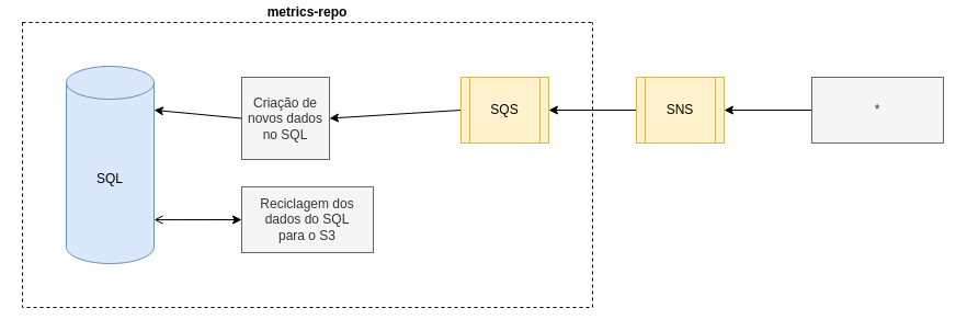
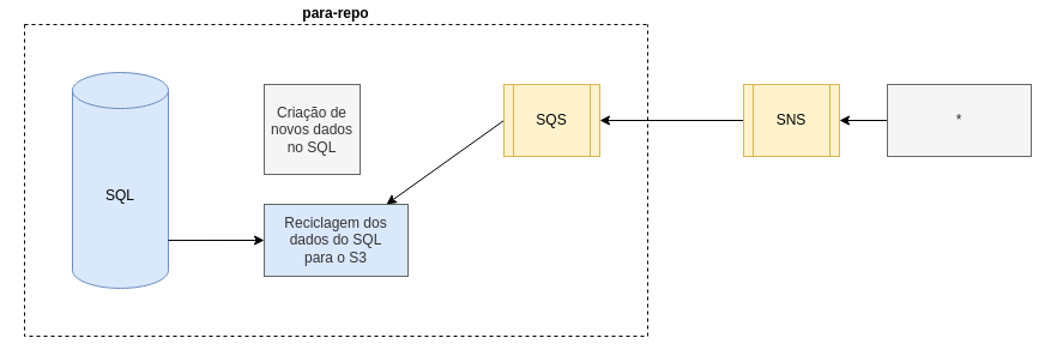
  <mxCell id="0" />
  <mxCell id="1" parent="0" />
- <mxCell id="2" value="metrics-repo" style="swimlane;startSize=0;shadow=0;strokeColor=default;strokeWidth=1;fillColor=default;labelBackgroundColor=none;spacing=2;verticalAlign=bottom;dashed=1;" vertex="1" parent="1"><mxGeometry x="20" y="20" width="520" height="260" as="geometry" /></mxCell>
+ <mxCell id="2" value="para-repo" style="swimlane;startSize=0;shadow=0;strokeColor=default;strokeWidth=1;fillColor=default;labelBackgroundColor=none;spacing=2;verticalAlign=bottom;dashed=1;" vertex="1" parent="1"><mxGeometry x="20" y="20" width="520" height="260" as="geometry" /></mxCell>
  <mxCell id="3" value="Criação de novos dados no SQL" style="rounded=0;whiteSpace=wrap;html=1;fillColor=#f5f5f5;strokeColor=#666666;fontColor=#333333;" vertex="1" parent="2"><mxGeometry x="200" y="50" width="80" height="75" as="geometry" /></mxCell>
- <mxCell id="4" value="Reciclagem dos dados do SQL&lt;br&gt;para o S3" style="rounded=0;whiteSpace=wrap;html=1;fillColor=#f5f5f5;strokeColor=#666666;fontColor=#333333;" vertex="1" parent="2"><mxGeometry x="200" y="150" width="120" height="60" as="geometry" /></mxCell>
+ <mxCell id="4" value="Reciclagem dos dados do SQL&lt;br&gt;para o S3" style="rounded=0;whiteSpace=wrap;html=1;fillColor=#dae8fc;strokeColor=#666666;fontColor=#333333;" vertex="1" parent="2"><mxGeometry x="200" y="150" width="120" height="60" as="geometry" /></mxCell>
  <mxCell id="5" value="SQL" style="shape=cylinder3;whiteSpace=wrap;html=1;boundedLbl=1;backgroundOutline=1;size=15;fillColor=#dae8fc;strokeColor=#6c8ebf;" vertex="1" parent="2"><mxGeometry x="40" y="40" width="80" height="180" as="geometry" /></mxCell>
- <mxCell id="6" style="edgeStyle=none;html=1;exitX=0;exitY=0.5;exitDx=0;exitDy=0;entryX=1;entryY=0.222;entryDx=0;entryDy=0;entryPerimeter=0;startArrow=none;startFill=0;endArrow=classic;endFill=1;" edge="1" parent="2" source="3" target="5"><mxGeometry relative="1" as="geometry" /></mxCell>
- <mxCell id="7" style="edgeStyle=none;html=1;exitX=0;exitY=0.5;exitDx=0;exitDy=0;entryX=1;entryY=0.778;entryDx=0;entryDy=0;entryPerimeter=0;startArrow=classic;startFill=1;endArrow=open;endFill=0;" edge="1" parent="2" source="4" target="5"><mxGeometry relative="1" as="geometry" /></mxCell>
- <mxCell id="8" style="edgeStyle=none;html=1;exitX=0;exitY=0.5;exitDx=0;exitDy=0;entryX=1;entryY=0.5;entryDx=0;entryDy=0;startArrow=none;startFill=0;endArrow=classic;endFill=1;" edge="1" parent="2" source="9" target="3"><mxGeometry relative="1" as="geometry" /></mxCell>
+ <mxCell id="7" style="edgeStyle=none;html=1;exitX=0;exitY=0.5;exitDx=0;exitDy=0;entryX=1;entryY=0.778;entryDx=0;entryDy=0;entryPerimeter=0;startArrow=classic;startFill=1;endArrow=none;endFill=0;" edge="1" parent="2" source="4" target="5"><mxGeometry relative="1" as="geometry" /></mxCell>
+ <mxCell id="8" style="edgeStyle=none;html=1;exitX=0;exitY=0.5;exitDx=0;exitDy=0;startArrow=none;startFill=0;endArrow=classic;endFill=1;" edge="1" parent="2" source="9" target="4"><mxGeometry relative="1" as="geometry" /></mxCell>
  <mxCell id="9" value="SQS" style="shape=process;whiteSpace=wrap;html=1;backgroundOutline=1;shadow=0;strokeColor=#d6b656;strokeWidth=1;fillColor=#fff2cc;" vertex="1" parent="2"><mxGeometry x="400" y="50" width="80" height="60" as="geometry" /></mxCell>
  <mxCell id="10" style="edgeStyle=none;html=1;entryX=1;entryY=0.5;entryDx=0;entryDy=0;strokeWidth=1;startArrow=none;startFill=0;endArrow=classic;endFill=1;" edge="1" parent="1" source="11" target="9"><mxGeometry relative="1" as="geometry" /></mxCell>
- <mxCell id="11" value="SNS" style="shape=process;whiteSpace=wrap;html=1;backgroundOutline=1;shadow=0;strokeColor=#d6b656;strokeWidth=1;fillColor=#fff2cc;" vertex="1" parent="1"><mxGeometry x="580" y="70" width="80" height="60" as="geometry" /></mxCell>
+ <mxCell id="11" value="SNS" style="shape=process;whiteSpace=wrap;html=1;backgroundOutline=1;shadow=0;strokeColor=#d6b656;strokeWidth=1;fillColor=#fff2cc;" vertex="1" parent="1"><mxGeometry x="620" y="70" width="80" height="60" as="geometry" /></mxCell>
  <mxCell id="12" style="edgeStyle=none;html=1;exitX=0;exitY=0.5;exitDx=0;exitDy=0;entryX=1;entryY=0.5;entryDx=0;entryDy=0;strokeWidth=1;startArrow=none;startFill=0;endArrow=classic;endFill=1;" edge="1" parent="1" source="13" target="11"><mxGeometry relative="1" as="geometry" /></mxCell>
  <mxCell id="13" value="*" style="rounded=0;whiteSpace=wrap;html=1;fillColor=#f5f5f5;strokeColor=#666666;fontColor=#333333;" vertex="1" parent="1"><mxGeometry x="740" y="70" width="120" height="60" as="geometry" /></mxCell>
